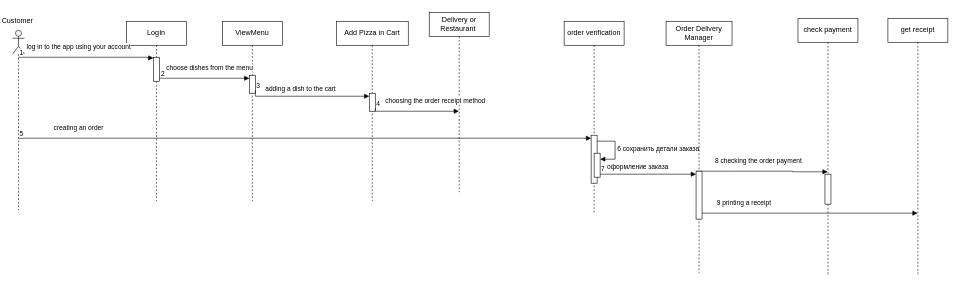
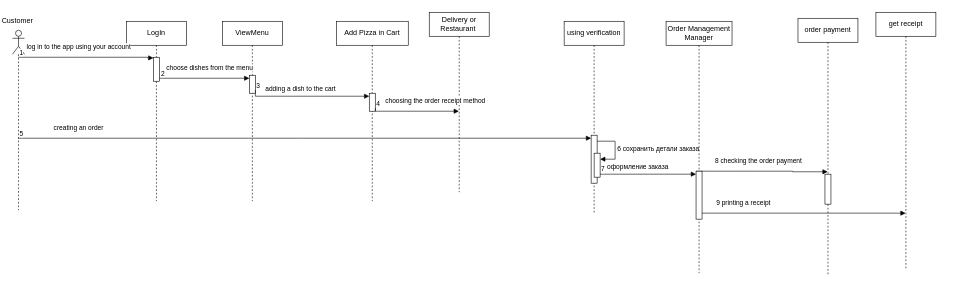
  <mxCell id="0" />
  <mxCell id="1" parent="0" />
  <mxCell id="2" value="Customer&amp;nbsp;&lt;br&gt;&lt;br&gt;&lt;br&gt;&lt;div&gt;&lt;br&gt;&lt;/div&gt;&lt;div&gt;&lt;br&gt;&lt;/div&gt;&lt;div&gt;&lt;br&gt;&lt;/div&gt;" style="shape=umlLifeline;perimeter=lifelinePerimeter;whiteSpace=wrap;html=1;container=1;dropTarget=0;collapsible=0;recursiveResize=0;outlineConnect=0;portConstraint=eastwest;newEdgeStyle={&quot;curved&quot;:0,&quot;rounded&quot;:0};participant=umlActor;" parent="1" vertex="1"><mxGeometry x="20" y="50" width="20" height="300" as="geometry" /></mxCell>
  <mxCell id="3" value="LogIn" style="shape=umlLifeline;perimeter=lifelinePerimeter;whiteSpace=wrap;html=1;container=1;dropTarget=0;collapsible=0;recursiveResize=0;outlineConnect=0;portConstraint=eastwest;newEdgeStyle={&quot;curved&quot;:0,&quot;rounded&quot;:0};" parent="1" vertex="1"><mxGeometry x="210" y="35" width="100" height="300" as="geometry" /></mxCell>
  <mxCell id="4" value="" style="html=1;points=[[0,0,0,0,5],[0,1,0,0,-5],[1,0,0,0,5],[1,1,0,0,-5]];perimeter=orthogonalPerimeter;outlineConnect=0;targetShapes=umlLifeline;portConstraint=eastwest;newEdgeStyle={&quot;curved&quot;:0,&quot;rounded&quot;:0};" parent="3" vertex="1"><mxGeometry x="45" y="60" width="10" height="40" as="geometry" /></mxCell>
  <mxCell id="5" value="ViewMenu" style="shape=umlLifeline;perimeter=lifelinePerimeter;whiteSpace=wrap;html=1;container=1;dropTarget=0;collapsible=0;recursiveResize=0;outlineConnect=0;portConstraint=eastwest;newEdgeStyle={&quot;curved&quot;:0,&quot;rounded&quot;:0};" parent="1" vertex="1"><mxGeometry x="370" y="35" width="100" height="300" as="geometry" /></mxCell>
  <mxCell id="6" value="" style="html=1;points=[[0,0,0,0,5],[0,1,0,0,-5],[1,0,0,0,5],[1,1,0,0,-5]];perimeter=orthogonalPerimeter;outlineConnect=0;targetShapes=umlLifeline;portConstraint=eastwest;newEdgeStyle={&quot;curved&quot;:0,&quot;rounded&quot;:0};" parent="5" vertex="1"><mxGeometry x="45" y="90" width="10" height="30" as="geometry" /></mxCell>
  <mxCell id="7" value="Add Pizza in Cart" style="shape=umlLifeline;perimeter=lifelinePerimeter;whiteSpace=wrap;html=1;container=1;dropTarget=0;collapsible=0;recursiveResize=0;outlineConnect=0;portConstraint=eastwest;newEdgeStyle={&quot;curved&quot;:0,&quot;rounded&quot;:0};" parent="1" vertex="1"><mxGeometry x="560" y="35" width="120" height="300" as="geometry" /></mxCell>
  <mxCell id="8" value="" style="html=1;points=[[0,0,0,0,5],[0,1,0,0,-5],[1,0,0,0,5],[1,1,0,0,-5]];perimeter=orthogonalPerimeter;outlineConnect=0;targetShapes=umlLifeline;portConstraint=eastwest;newEdgeStyle={&quot;curved&quot;:0,&quot;rounded&quot;:0};" parent="7" vertex="1"><mxGeometry x="55" y="120" width="10" height="30" as="geometry" /></mxCell>
  <mxCell id="9" value="Delivery or Restaurant&amp;nbsp;" style="shape=umlLifeline;perimeter=lifelinePerimeter;whiteSpace=wrap;html=1;container=1;dropTarget=0;collapsible=0;recursiveResize=0;outlineConnect=0;portConstraint=eastwest;newEdgeStyle={&quot;curved&quot;:0,&quot;rounded&quot;:0};" parent="1" vertex="1"><mxGeometry x="715" y="20" width="100" height="300" as="geometry" /></mxCell>
- <mxCell id="10" value="get receipt" style="shape=umlLifeline;perimeter=lifelinePerimeter;whiteSpace=wrap;html=1;container=1;dropTarget=0;collapsible=0;recursiveResize=0;outlineConnect=0;portConstraint=eastwest;newEdgeStyle={&quot;curved&quot;:0,&quot;rounded&quot;:0};" parent="1" vertex="1"><mxGeometry x="1480" y="30" width="100" height="430" as="geometry" /></mxCell>
+ <mxCell id="10" value="get receipt" style="shape=umlLifeline;perimeter=lifelinePerimeter;whiteSpace=wrap;html=1;container=1;dropTarget=0;collapsible=0;recursiveResize=0;outlineConnect=0;portConstraint=eastwest;newEdgeStyle={&quot;curved&quot;:0,&quot;rounded&quot;:0};" parent="1" vertex="1"><mxGeometry x="1460" y="20" width="100" height="430" as="geometry" /></mxCell>
  <mxCell id="11" value="log in to the app using your account" style="endArrow=block;endFill=1;html=1;edgeStyle=orthogonalEdgeStyle;align=left;verticalAlign=top;rounded=0;entryX=0;entryY=0.028;entryDx=0;entryDy=0;entryPerimeter=0;" parent="1" source="2" target="4" edge="1"><mxGeometry x="-0.896" y="30" relative="1" as="geometry"><mxPoint x="90" y="135" as="sourcePoint" /><mxPoint x="210" y="135" as="targetPoint" /><Array as="points"><mxPoint x="245" y="95" /></Array><mxPoint as="offset" /></mxGeometry></mxCell>
  <mxCell id="12" value="1" style="edgeLabel;resizable=0;html=1;align=left;verticalAlign=bottom;" parent="11" connectable="0" vertex="1"><mxGeometry x="-1" relative="1" as="geometry" /></mxCell>
  <mxCell id="13" value="choose dishes from the menu" style="endArrow=block;endFill=1;html=1;edgeStyle=orthogonalEdgeStyle;align=left;verticalAlign=top;rounded=0;exitX=1;exitY=1;exitDx=0;exitDy=-5;exitPerimeter=0;entryX=0;entryY=0;entryDx=0;entryDy=5;entryPerimeter=0;" parent="1" source="4" target="6" edge="1"><mxGeometry x="-0.862" y="30" relative="1" as="geometry"><mxPoint x="260" y="135" as="sourcePoint" /><mxPoint x="410" y="265" as="targetPoint" /><Array as="points" /><mxPoint as="offset" /></mxGeometry></mxCell>
  <mxCell id="14" value="2" style="edgeLabel;resizable=0;html=1;align=left;verticalAlign=bottom;" parent="13" connectable="0" vertex="1"><mxGeometry x="-1" relative="1" as="geometry"><mxPoint x="1" as="offset" /></mxGeometry></mxCell>
  <mxCell id="15" value="adding a dish to the cart" style="endArrow=block;endFill=1;html=1;edgeStyle=orthogonalEdgeStyle;align=left;verticalAlign=top;rounded=0;exitX=1;exitY=1;exitDx=0;exitDy=-5;exitPerimeter=0;entryX=0;entryY=0;entryDx=0;entryDy=5;entryPerimeter=0;" parent="1" source="6" target="8" edge="1"><mxGeometry x="-1" y="21" relative="1" as="geometry"><mxPoint x="440" y="305" as="sourcePoint" /><mxPoint x="600" y="305" as="targetPoint" /><Array as="points"><mxPoint x="425" y="160" /></Array><mxPoint x="-6" y="-15" as="offset" /></mxGeometry></mxCell>
  <mxCell id="16" value="3" style="edgeLabel;resizable=0;html=1;align=left;verticalAlign=bottom;" parent="15" connectable="0" vertex="1"><mxGeometry x="-1" relative="1" as="geometry" /></mxCell>
  <mxCell id="17" value="choosing the order receipt method" style="endArrow=block;endFill=1;html=1;edgeStyle=orthogonalEdgeStyle;align=left;verticalAlign=top;rounded=0;exitX=1;exitY=1;exitDx=0;exitDy=-5;exitPerimeter=0;" parent="1" source="8" target="9" edge="1"><mxGeometry x="-1" y="29" relative="1" as="geometry"><mxPoint x="690" y="255" as="sourcePoint" /><mxPoint x="850" y="255" as="targetPoint" /><Array as="points"><mxPoint x="625" y="185" /></Array><mxPoint x="-14" y="-25" as="offset" /></mxGeometry></mxCell>
  <mxCell id="18" value="4" style="edgeLabel;resizable=0;html=1;align=left;verticalAlign=bottom;" parent="17" connectable="0" vertex="1"><mxGeometry x="-1" relative="1" as="geometry" /></mxCell>
- <mxCell id="19" value="order verification" style="shape=umlLifeline;perimeter=lifelinePerimeter;whiteSpace=wrap;html=1;container=1;dropTarget=0;collapsible=0;recursiveResize=0;outlineConnect=0;portConstraint=eastwest;newEdgeStyle={&quot;curved&quot;:0,&quot;rounded&quot;:0};" parent="1" vertex="1"><mxGeometry x="940" y="35" width="100" height="320" as="geometry" /></mxCell>
+ <mxCell id="19" value="using verification" style="shape=umlLifeline;perimeter=lifelinePerimeter;whiteSpace=wrap;html=1;container=1;dropTarget=0;collapsible=0;recursiveResize=0;outlineConnect=0;portConstraint=eastwest;newEdgeStyle={&quot;curved&quot;:0,&quot;rounded&quot;:0};" parent="1" vertex="1"><mxGeometry x="940" y="35" width="100" height="320" as="geometry" /></mxCell>
  <mxCell id="20" value="" style="html=1;points=[[0,0,0,0,5],[0,1,0,0,-5],[1,0,0,0,5],[1,1,0,0,-5]];perimeter=orthogonalPerimeter;outlineConnect=0;targetShapes=umlLifeline;portConstraint=eastwest;newEdgeStyle={&quot;curved&quot;:0,&quot;rounded&quot;:0};" parent="19" vertex="1"><mxGeometry x="45" y="190" width="10" height="80" as="geometry" /></mxCell>
  <mxCell id="21" value="" style="html=1;points=[[0,0,0,0,5],[0,1,0,0,-5],[1,0,0,0,5],[1,1,0,0,-5]];perimeter=orthogonalPerimeter;outlineConnect=0;targetShapes=umlLifeline;portConstraint=eastwest;newEdgeStyle={&quot;curved&quot;:0,&quot;rounded&quot;:0};" parent="19" vertex="1"><mxGeometry x="50" y="220" width="10" height="40" as="geometry" /></mxCell>
  <mxCell id="22" value="6 сохранить детали заказа&amp;nbsp;" style="html=1;align=left;spacingLeft=2;endArrow=block;rounded=0;edgeStyle=orthogonalEdgeStyle;curved=0;rounded=0;" parent="19" target="21" edge="1"><mxGeometry relative="1" as="geometry"><mxPoint x="55" y="200" as="sourcePoint" /><Array as="points"><mxPoint x="85" y="230" /></Array></mxGeometry></mxCell>
  <mxCell id="23" value="creating an order" style="endArrow=block;endFill=1;html=1;edgeStyle=orthogonalEdgeStyle;align=left;verticalAlign=top;rounded=0;entryX=0;entryY=0;entryDx=0;entryDy=5;entryPerimeter=0;" parent="1" source="2" target="20" edge="1"><mxGeometry x="-0.881" y="30" relative="1" as="geometry"><mxPoint x="740" y="295" as="sourcePoint" /><mxPoint x="940" y="225" as="targetPoint" /><Array as="points"><mxPoint x="500" y="230" /><mxPoint x="500" y="230" /></Array><mxPoint as="offset" /></mxGeometry></mxCell>
  <mxCell id="24" value="5" style="edgeLabel;resizable=0;html=1;align=left;verticalAlign=bottom;" parent="23" connectable="0" vertex="1"><mxGeometry x="-1" relative="1" as="geometry" /></mxCell>
- <mxCell id="25" value="check payment" style="shape=umlLifeline;perimeter=lifelinePerimeter;whiteSpace=wrap;html=1;container=1;dropTarget=0;collapsible=0;recursiveResize=0;outlineConnect=0;portConstraint=eastwest;newEdgeStyle={&quot;curved&quot;:0,&quot;rounded&quot;:0};" parent="1" vertex="1"><mxGeometry x="1330" y="30" width="100" height="430" as="geometry" /></mxCell>
+ <mxCell id="25" value="order payment" style="shape=umlLifeline;perimeter=lifelinePerimeter;whiteSpace=wrap;html=1;container=1;dropTarget=0;collapsible=0;recursiveResize=0;outlineConnect=0;portConstraint=eastwest;newEdgeStyle={&quot;curved&quot;:0,&quot;rounded&quot;:0};" parent="1" vertex="1"><mxGeometry x="1330" y="30" width="100" height="430" as="geometry" /></mxCell>
  <mxCell id="26" value="" style="html=1;points=[[0,0,0,0,5],[0,1,0,0,-5],[1,0,0,0,5],[1,1,0,0,-5]];perimeter=orthogonalPerimeter;outlineConnect=0;targetShapes=umlLifeline;portConstraint=eastwest;newEdgeStyle={&quot;curved&quot;:0,&quot;rounded&quot;:0};" parent="25" vertex="1"><mxGeometry x="45" y="260" width="10" height="50" as="geometry" /></mxCell>
  <mxCell id="27" value="8 checking the order payment" style="endArrow=block;endFill=1;html=1;edgeStyle=orthogonalEdgeStyle;align=left;verticalAlign=top;rounded=0;" parent="1" target="25" edge="1"><mxGeometry x="-0.728" y="30" relative="1" as="geometry"><mxPoint x="1160" y="285.018" as="sourcePoint" /><mxPoint x="1515" y="290" as="targetPoint" /><Array as="points"><mxPoint x="1321" y="286" /></Array><mxPoint as="offset" /></mxGeometry></mxCell>
  <mxCell id="28" value="9 printing a receipt" style="endArrow=block;endFill=1;html=1;edgeStyle=orthogonalEdgeStyle;align=left;verticalAlign=top;rounded=0;" parent="1" source="30" target="10" edge="1"><mxGeometry x="-0.872" y="30" relative="1" as="geometry"><mxPoint x="1110" y="345" as="sourcePoint" /><mxPoint x="1270" y="345" as="targetPoint" /><Array as="points"><mxPoint x="1260" y="355" /><mxPoint x="1260" y="355" /></Array><mxPoint as="offset" /></mxGeometry></mxCell>
- <mxCell id="29" value="Order Delivery Manager" style="shape=umlLifeline;perimeter=lifelinePerimeter;whiteSpace=wrap;html=1;container=1;dropTarget=0;collapsible=0;recursiveResize=0;outlineConnect=0;portConstraint=eastwest;newEdgeStyle={&quot;curved&quot;:0,&quot;rounded&quot;:0};" parent="1" vertex="1"><mxGeometry x="1110" y="35" width="110" height="420" as="geometry" /></mxCell>
+ <mxCell id="29" value="Order Management Manager" style="shape=umlLifeline;perimeter=lifelinePerimeter;whiteSpace=wrap;html=1;container=1;dropTarget=0;collapsible=0;recursiveResize=0;outlineConnect=0;portConstraint=eastwest;newEdgeStyle={&quot;curved&quot;:0,&quot;rounded&quot;:0};" parent="1" vertex="1"><mxGeometry x="1110" y="35" width="110" height="420" as="geometry" /></mxCell>
  <mxCell id="30" value="" style="html=1;points=[[0,0,0,0,5],[0,1,0,0,-5],[1,0,0,0,5],[1,1,0,0,-5]];perimeter=orthogonalPerimeter;outlineConnect=0;targetShapes=umlLifeline;portConstraint=eastwest;newEdgeStyle={&quot;curved&quot;:0,&quot;rounded&quot;:0};" parent="29" vertex="1"><mxGeometry x="50" y="250" width="10" height="80" as="geometry" /></mxCell>
  <mxCell id="31" value="оформление заказа" style="endArrow=block;endFill=1;html=1;edgeStyle=orthogonalEdgeStyle;align=left;verticalAlign=top;rounded=0;entryX=0;entryY=0;entryDx=0;entryDy=5;entryPerimeter=0;exitX=1;exitY=1;exitDx=0;exitDy=-5;exitPerimeter=0;" parent="1" source="21" target="30" edge="1"><mxGeometry x="-0.875" y="25" relative="1" as="geometry"><mxPoint x="990" y="415" as="sourcePoint" /><mxPoint x="1150" y="415" as="targetPoint" /><Array as="points"><mxPoint x="1160" y="290" /></Array><mxPoint as="offset" /></mxGeometry></mxCell>
  <mxCell id="32" value="7" style="edgeLabel;resizable=0;html=1;align=left;verticalAlign=bottom;" parent="31" connectable="0" vertex="1"><mxGeometry x="-1" relative="1" as="geometry" /></mxCell>
